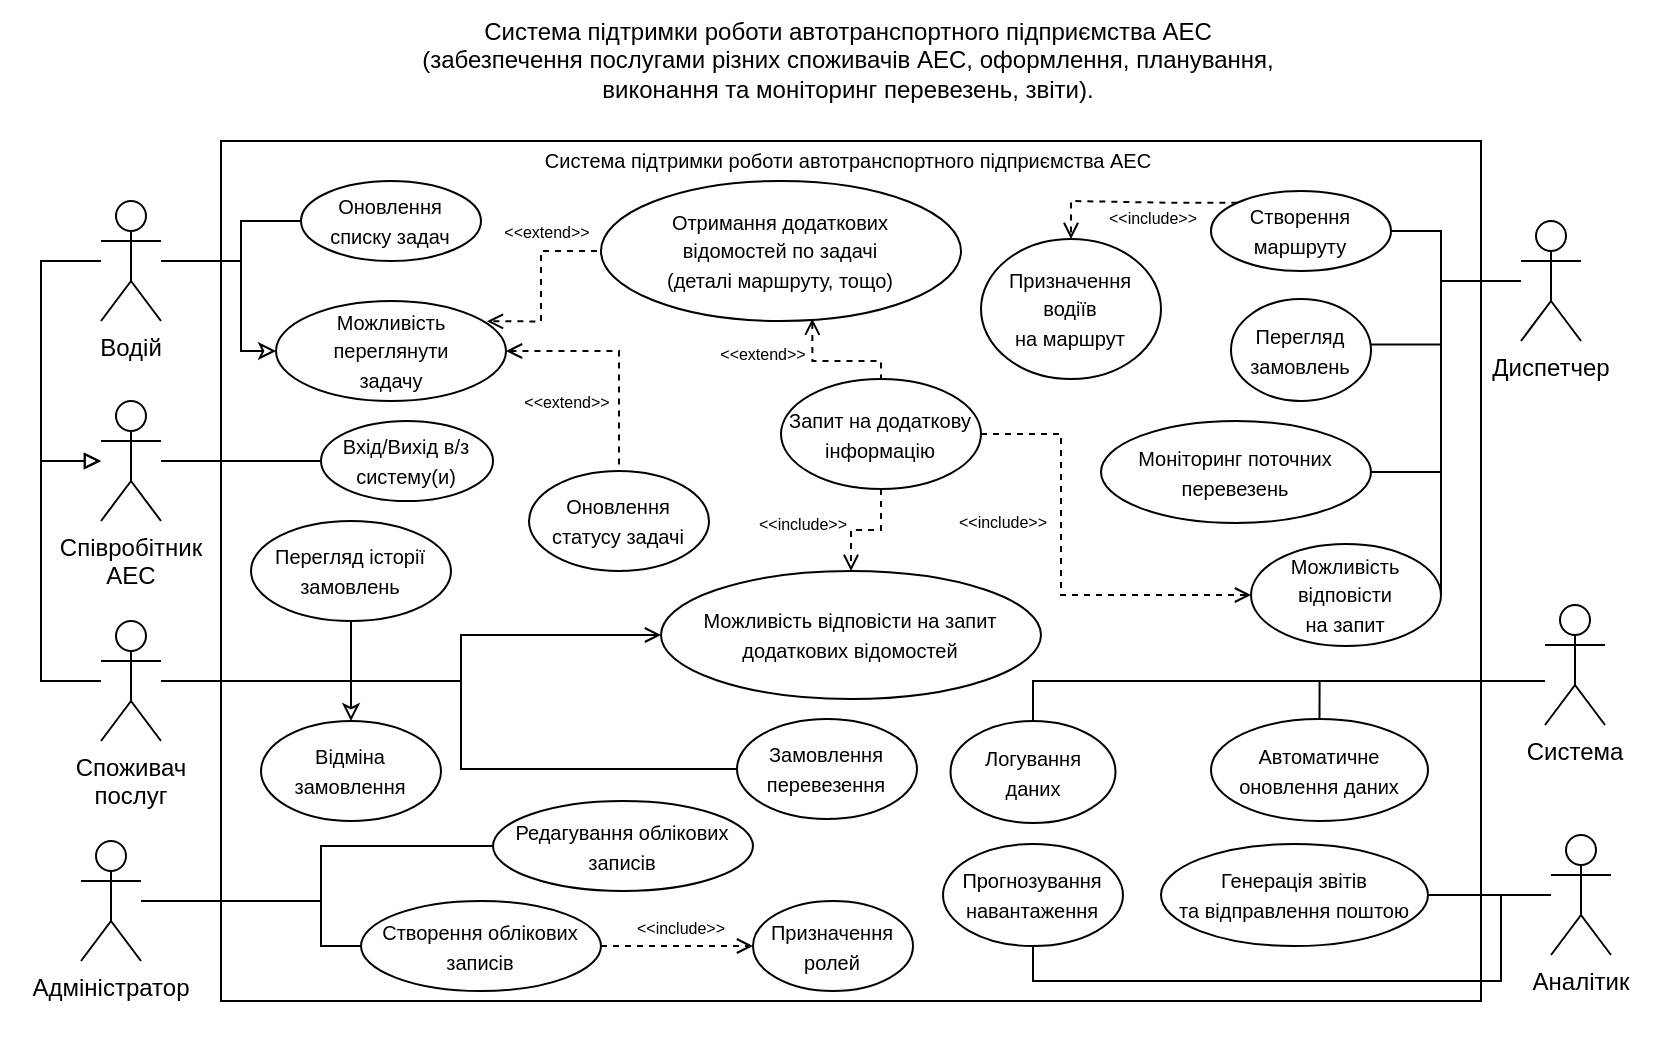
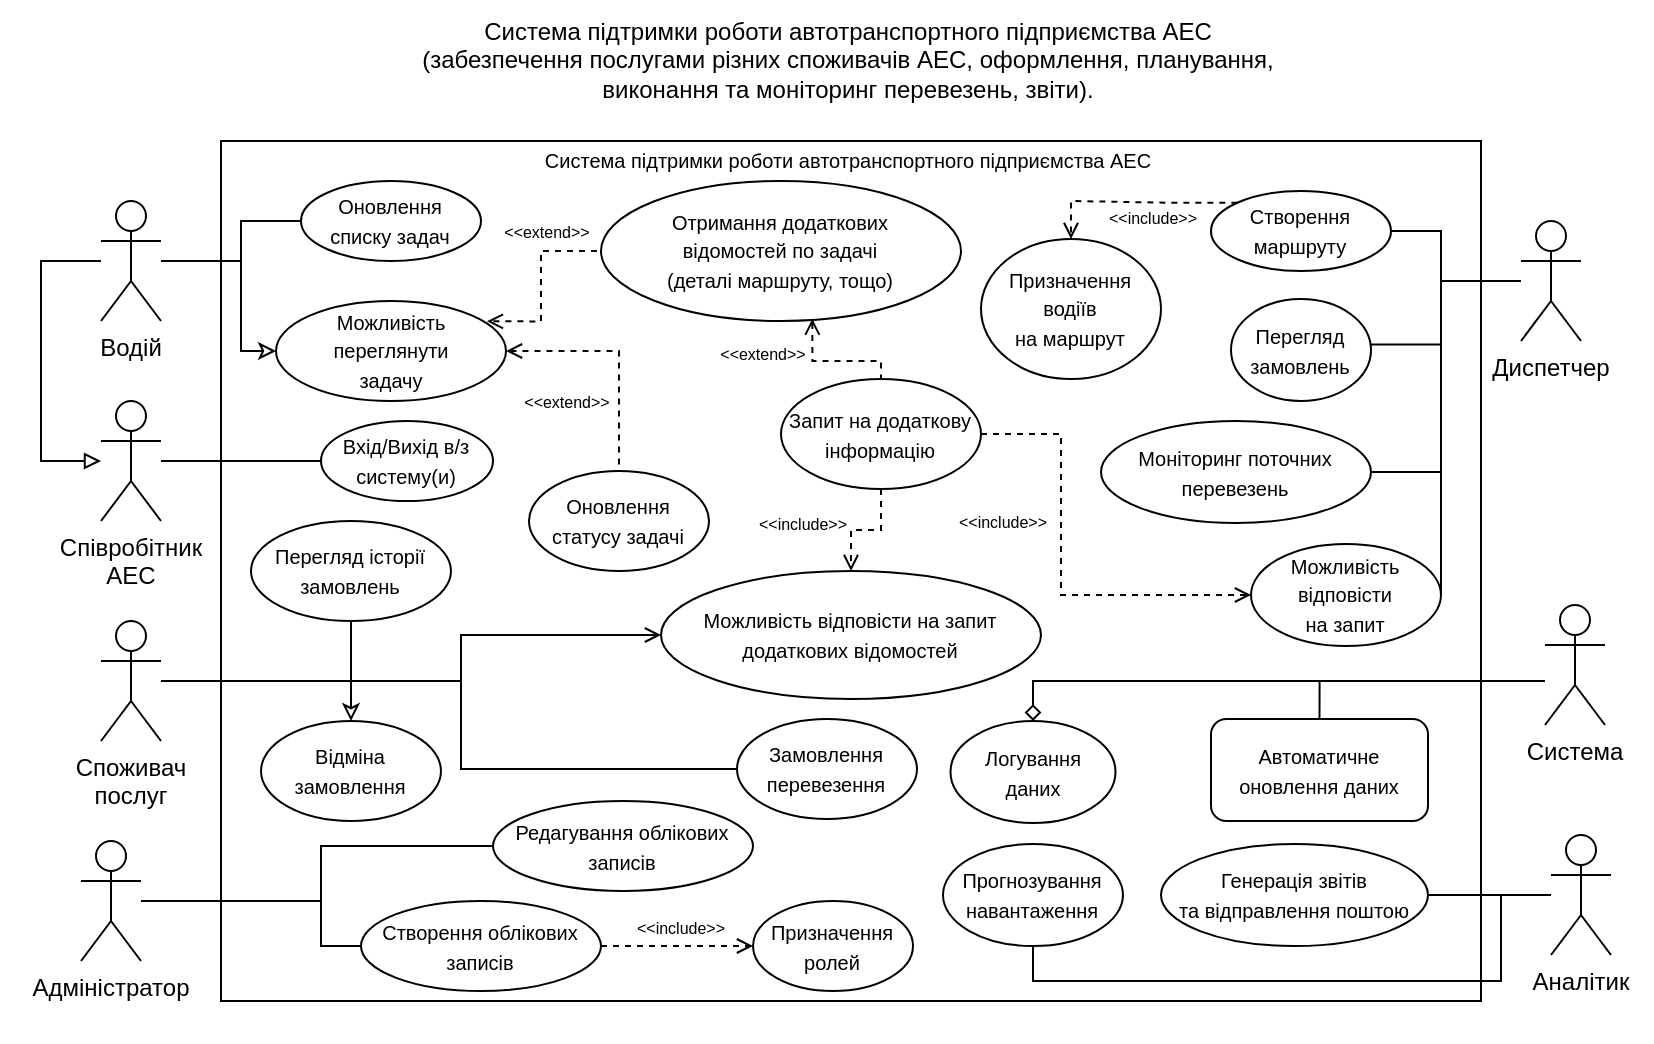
  <mxCell id="0" />
  <mxCell id="1" parent="0" />
  <mxCell id="2" style="edgeStyle=orthogonalEdgeStyle;rounded=0;orthogonalLoop=1;jettySize=auto;html=1;entryX=0;entryY=0.5;entryDx=0;entryDy=0;endArrow=none;endFill=0;" parent="1" source="3" target="33" edge="1"><mxGeometry relative="1" as="geometry" /></mxCell>
  <mxCell id="3" value="Співробітник&lt;br&gt;АЕС" style="shape=umlActor;verticalLabelPosition=bottom;verticalAlign=top;html=1;outlineConnect=0;" parent="1" vertex="1"><mxGeometry x="50" y="200" width="30" height="60" as="geometry" /></mxCell>
  <mxCell id="4" style="edgeStyle=orthogonalEdgeStyle;rounded=0;orthogonalLoop=1;jettySize=auto;html=1;entryX=1;entryY=0.5;entryDx=0;entryDy=0;endArrow=none;endFill=0;" parent="1" source="7" target="53" edge="1"><mxGeometry relative="1" as="geometry"><Array as="points"><mxPoint x="720" y="140" /><mxPoint x="720" y="115" /></Array></mxGeometry></mxCell>
  <mxCell id="5" style="edgeStyle=orthogonalEdgeStyle;rounded=0;orthogonalLoop=1;jettySize=auto;html=1;entryX=1;entryY=0.5;entryDx=0;entryDy=0;endArrow=none;endFill=0;" parent="1" source="7" target="58" edge="1"><mxGeometry relative="1" as="geometry"><Array as="points"><mxPoint x="720" y="140" /><mxPoint x="720" y="230" /></Array></mxGeometry></mxCell>
  <mxCell id="6" style="edgeStyle=orthogonalEdgeStyle;rounded=0;orthogonalLoop=1;jettySize=auto;html=1;entryX=1;entryY=0.5;entryDx=0;entryDy=0;endArrow=none;endFill=0;" parent="1" source="7" target="60" edge="1"><mxGeometry relative="1" as="geometry"><Array as="points"><mxPoint x="720" y="140" /><mxPoint x="720" y="236" /></Array></mxGeometry></mxCell>
  <mxCell id="7" value="Диспетчер" style="shape=umlActor;verticalLabelPosition=bottom;verticalAlign=top;html=1;outlineConnect=0;" parent="1" vertex="1"><mxGeometry x="760" y="110" width="30" height="60" as="geometry" /></mxCell>
  <mxCell id="8" value="" style="edgeStyle=orthogonalEdgeStyle;rounded=0;orthogonalLoop=1;jettySize=auto;html=1;endArrow=block;endFill=0;" parent="1" source="11" target="3" edge="1"><mxGeometry relative="1" as="geometry"><Array as="points"><mxPoint x="20" y="130" /><mxPoint x="20" y="230" /></Array></mxGeometry></mxCell>
  <mxCell id="9" style="edgeStyle=orthogonalEdgeStyle;rounded=0;orthogonalLoop=1;jettySize=auto;html=1;entryX=0;entryY=0.5;entryDx=0;entryDy=0;endArrow=none;endFill=0;" parent="1" source="11" target="39" edge="1"><mxGeometry relative="1" as="geometry"><Array as="points"><mxPoint x="120" y="130" /><mxPoint x="120" y="110" /></Array></mxGeometry></mxCell>
  <mxCell id="10" style="edgeStyle=orthogonalEdgeStyle;rounded=0;orthogonalLoop=1;jettySize=auto;html=1;entryX=0;entryY=0.5;entryDx=0;entryDy=0;endArrow=classic;endFill=0;" parent="1" source="11" target="50" edge="1"><mxGeometry relative="1" as="geometry"><Array as="points"><mxPoint x="120" y="130" /><mxPoint x="120" y="175" /></Array></mxGeometry></mxCell>
  <mxCell id="11" value="Водій" style="shape=umlActor;verticalLabelPosition=bottom;verticalAlign=top;html=1;outlineConnect=0;" parent="1" vertex="1"><mxGeometry x="50" y="100" width="30" height="60" as="geometry" /></mxCell>
  <mxCell id="12" style="edgeStyle=orthogonalEdgeStyle;rounded=0;orthogonalLoop=1;jettySize=auto;html=1;entryX=0.5;entryY=1;entryDx=0;entryDy=0;endArrow=none;endFill=0;" parent="1" target="64" edge="1"><mxGeometry relative="1" as="geometry"><mxPoint x="770" y="447" as="sourcePoint" /><Array as="points"><mxPoint x="750" y="447" /><mxPoint x="750" y="490" /><mxPoint x="516" y="490" /></Array></mxGeometry></mxCell>
  <mxCell id="13" style="edgeStyle=orthogonalEdgeStyle;rounded=0;orthogonalLoop=1;jettySize=auto;html=1;entryX=1;entryY=0.5;entryDx=0;entryDy=0;endArrow=none;endFill=0;" parent="1" source="14" target="63" edge="1"><mxGeometry relative="1" as="geometry" /></mxCell>
  <mxCell id="14" value="Аналітик" style="shape=umlActor;verticalLabelPosition=bottom;verticalAlign=top;html=1;outlineConnect=0;" parent="1" vertex="1"><mxGeometry x="775" y="417" width="30" height="60" as="geometry" /></mxCell>
  <mxCell id="15" style="edgeStyle=orthogonalEdgeStyle;rounded=0;orthogonalLoop=1;jettySize=auto;html=1;entryX=0.5;entryY=0;entryDx=0;entryDy=0;endArrow=none;endFill=0;" edge="1" parent="1" source="17" target="62"><mxGeometry relative="1" as="geometry"><Array as="points"><mxPoint x="659" y="340" /></Array></mxGeometry></mxCell>
- <mxCell id="16" style="edgeStyle=orthogonalEdgeStyle;rounded=0;orthogonalLoop=1;jettySize=auto;html=1;entryX=0.5;entryY=0;entryDx=0;entryDy=0;endArrow=none;endFill=0;" edge="1" parent="1" source="17" target="61"><mxGeometry relative="1" as="geometry"><Array as="points"><mxPoint x="516" y="340" /></Array></mxGeometry></mxCell>
+ <mxCell id="16" style="edgeStyle=orthogonalEdgeStyle;rounded=0;orthogonalLoop=1;jettySize=auto;html=1;entryX=0.5;entryY=0;entryDx=0;entryDy=0;endArrow=diamond;endFill=0;" edge="1" parent="1" source="17" target="61"><mxGeometry relative="1" as="geometry"><Array as="points"><mxPoint x="516" y="340" /></Array></mxGeometry></mxCell>
  <mxCell id="17" value="Система" style="shape=umlActor;verticalLabelPosition=bottom;verticalAlign=top;html=1;outlineConnect=0;" parent="1" vertex="1"><mxGeometry x="772" y="302" width="30" height="60" as="geometry" /></mxCell>
  <mxCell id="18" style="edgeStyle=orthogonalEdgeStyle;rounded=0;orthogonalLoop=1;jettySize=auto;html=1;entryX=0;entryY=0.5;entryDx=0;entryDy=0;endArrow=none;endFill=0;" parent="1" source="20" target="34" edge="1"><mxGeometry relative="1" as="geometry"><Array as="points"><mxPoint x="160" y="450" /><mxPoint x="160" y="423" /></Array></mxGeometry></mxCell>
  <mxCell id="19" style="edgeStyle=orthogonalEdgeStyle;rounded=0;orthogonalLoop=1;jettySize=auto;html=1;entryX=0;entryY=0.5;entryDx=0;entryDy=0;endArrow=none;endFill=0;" parent="1" source="20" target="32" edge="1"><mxGeometry relative="1" as="geometry"><Array as="points"><mxPoint x="160" y="450" /><mxPoint x="160" y="473" /></Array></mxGeometry></mxCell>
  <mxCell id="20" value="Адміністратор" style="shape=umlActor;verticalLabelPosition=bottom;verticalAlign=top;html=1;outlineConnect=0;" parent="1" vertex="1"><mxGeometry x="40" y="420" width="30" height="60" as="geometry" /></mxCell>
  <mxCell id="21" value="Система підтримки роботи автотранспортного підприємства АЕС&lt;br&gt;(забезпечення послугами різних споживачів АЕС, оформлення, планування, виконання та моніторинг перевезень, звіти)." style="text;html=1;strokeColor=none;fillColor=none;align=center;verticalAlign=middle;whiteSpace=wrap;rounded=0;" parent="1" vertex="1"><mxGeometry x="184" y="20" width="480" height="20" as="geometry" /></mxCell>
  <mxCell id="22" value="" style="rounded=0;whiteSpace=wrap;html=1;fillColor=none;" parent="1" vertex="1"><mxGeometry x="110" y="70" width="630" height="430" as="geometry" /></mxCell>
  <mxCell id="23" value="Система підтримки роботи автотранспортного підприємства АЕС" style="text;html=1;strokeColor=none;fillColor=none;align=center;verticalAlign=middle;whiteSpace=wrap;rounded=0;fontSize=10;" parent="1" vertex="1"><mxGeometry x="214" y="70" width="420" height="20" as="geometry" /></mxCell>
- <mxCell id="24" style="edgeStyle=orthogonalEdgeStyle;rounded=0;orthogonalLoop=1;jettySize=auto;html=1;endArrow=block;endFill=0;" parent="1" source="29" target="3" edge="1"><mxGeometry relative="1" as="geometry"><Array as="points"><mxPoint x="20" y="340" /><mxPoint x="20" y="230" /></Array></mxGeometry></mxCell>
  <mxCell id="25" style="edgeStyle=orthogonalEdgeStyle;rounded=0;orthogonalLoop=1;jettySize=auto;html=1;entryX=0.5;entryY=1;entryDx=0;entryDy=0;endArrow=none;endFill=0;" parent="1" source="29" target="37" edge="1"><mxGeometry relative="1" as="geometry"><Array as="points"><mxPoint x="175" y="340" /></Array></mxGeometry></mxCell>
  <mxCell id="26" style="edgeStyle=orthogonalEdgeStyle;rounded=0;orthogonalLoop=1;jettySize=auto;html=1;entryX=0;entryY=0.5;entryDx=0;entryDy=0;endArrow=none;endFill=0;" parent="1" source="29" target="36" edge="1"><mxGeometry relative="1" as="geometry"><Array as="points"><mxPoint x="230" y="340" /><mxPoint x="230" y="384" /></Array></mxGeometry></mxCell>
  <mxCell id="27" style="edgeStyle=orthogonalEdgeStyle;rounded=0;orthogonalLoop=1;jettySize=auto;html=1;entryX=0.5;entryY=0;entryDx=0;entryDy=0;endArrow=classic;endFill=0;" parent="1" source="29" target="38" edge="1"><mxGeometry relative="1" as="geometry" /></mxCell>
  <mxCell id="28" style="edgeStyle=orthogonalEdgeStyle;rounded=0;orthogonalLoop=1;jettySize=auto;html=1;entryX=0;entryY=0.5;entryDx=0;entryDy=0;endArrow=open;endFill=0;" edge="1" parent="1" source="29" target="51"><mxGeometry relative="1" as="geometry"><Array as="points"><mxPoint x="230" y="340" /><mxPoint x="230" y="317" /></Array></mxGeometry></mxCell>
  <mxCell id="29" value="Споживач&lt;br&gt;послуг" style="shape=umlActor;verticalLabelPosition=bottom;verticalAlign=top;html=1;outlineConnect=0;" parent="1" vertex="1"><mxGeometry x="50" y="310" width="30" height="60" as="geometry" /></mxCell>
  <mxCell id="30" style="edgeStyle=orthogonalEdgeStyle;rounded=0;orthogonalLoop=1;jettySize=auto;html=1;dashed=1;endArrow=open;endFill=0;" parent="1" source="32" target="35" edge="1"><mxGeometry relative="1" as="geometry" /></mxCell>
  <mxCell id="31" value="&lt;font style=&quot;font-size: 8px;&quot;&gt;&amp;lt;&amp;lt;include&amp;gt;&amp;gt;&lt;/font&gt;" style="edgeLabel;html=1;align=center;verticalAlign=middle;resizable=0;points=[];fontSize=8;" parent="30" vertex="1" connectable="0"><mxGeometry x="-0.208" y="2" relative="1" as="geometry"><mxPoint x="9" y="-7" as="offset" /></mxGeometry></mxCell>
  <mxCell id="32" value="&lt;span style=&quot;font-size: 10px;&quot;&gt;Створення облікових записів&lt;/span&gt;" style="ellipse;whiteSpace=wrap;html=1;" parent="1" vertex="1"><mxGeometry x="180" y="450" width="120" height="45" as="geometry" /></mxCell>
  <mxCell id="33" value="&lt;span style=&quot;font-size: 10px;&quot;&gt;Вхід/Вихід в/з систему(и)&lt;/span&gt;" style="ellipse;whiteSpace=wrap;html=1;" parent="1" vertex="1"><mxGeometry x="160" y="210" width="86" height="40" as="geometry" /></mxCell>
  <mxCell id="34" value="&lt;span style=&quot;font-size: 10px;&quot;&gt;Редагування облікових записів&lt;/span&gt;" style="ellipse;whiteSpace=wrap;html=1;" parent="1" vertex="1"><mxGeometry x="246" y="400" width="130" height="45" as="geometry" /></mxCell>
  <mxCell id="35" value="&lt;span style=&quot;font-size: 10px;&quot;&gt;Призначення &lt;br&gt;ролей&lt;/span&gt;" style="ellipse;whiteSpace=wrap;html=1;" parent="1" vertex="1"><mxGeometry x="376" y="450" width="80" height="45" as="geometry" /></mxCell>
  <mxCell id="36" value="&lt;span style=&quot;font-size: 10px;&quot;&gt;Замовлення &lt;br&gt;перевезення&lt;/span&gt;" style="ellipse;whiteSpace=wrap;html=1;" parent="1" vertex="1"><mxGeometry x="368" y="359" width="90" height="50" as="geometry" /></mxCell>
  <mxCell id="37" value="&lt;span style=&quot;font-size: 10px;&quot;&gt;Перегляд історії замовлень&lt;/span&gt;" style="ellipse;whiteSpace=wrap;html=1;" parent="1" vertex="1"><mxGeometry x="125" y="260" width="100" height="50" as="geometry" /></mxCell>
  <mxCell id="38" value="&lt;span style=&quot;font-size: 10px;&quot;&gt;Відміна замовлення&lt;/span&gt;" style="ellipse;whiteSpace=wrap;html=1;" parent="1" vertex="1"><mxGeometry x="130" y="360" width="90" height="50" as="geometry" /></mxCell>
  <mxCell id="39" value="&lt;span style=&quot;font-size: 10px;&quot;&gt;Оновлення &lt;br&gt;списку задач&lt;/span&gt;" style="ellipse;whiteSpace=wrap;html=1;" parent="1" vertex="1"><mxGeometry x="150" y="90" width="90" height="40" as="geometry" /></mxCell>
  <mxCell id="40" value="&lt;span style=&quot;font-size: 10px;&quot;&gt;Оновлення статусу задачі&lt;/span&gt;" style="ellipse;whiteSpace=wrap;html=1;" parent="1" vertex="1"><mxGeometry x="264" y="235" width="90" height="50" as="geometry" /></mxCell>
  <mxCell id="41" style="edgeStyle=orthogonalEdgeStyle;rounded=0;orthogonalLoop=1;jettySize=auto;html=1;exitX=0;exitY=0.5;exitDx=0;exitDy=0;entryX=0.917;entryY=0.203;entryDx=0;entryDy=0;dashed=1;endArrow=open;endFill=0;entryPerimeter=0;" parent="1" source="43" target="50" edge="1"><mxGeometry relative="1" as="geometry"><Array as="points"><mxPoint x="320" y="120" /><mxPoint x="330" y="120" /><mxPoint x="330" y="125" /><mxPoint x="270" y="125" /><mxPoint x="270" y="160" /></Array></mxGeometry></mxCell>
  <mxCell id="42" style="edgeStyle=orthogonalEdgeStyle;rounded=0;orthogonalLoop=1;jettySize=auto;html=1;endArrow=none;endFill=0;startArrow=open;startFill=0;dashed=1;entryX=0.5;entryY=0;entryDx=0;entryDy=0;exitX=0.587;exitY=0.983;exitDx=0;exitDy=0;exitPerimeter=0;" parent="1" source="43" target="46" edge="1"><mxGeometry relative="1" as="geometry"><mxPoint x="400" y="160" as="sourcePoint" /><Array as="points" /></mxGeometry></mxCell>
  <mxCell id="43" value="&lt;span style=&quot;font-size: 10px;&quot;&gt;Отримання додаткових &lt;br&gt;відомостей по задачі&lt;br&gt;(деталі маршруту, тощо)&lt;/span&gt;" style="ellipse;whiteSpace=wrap;html=1;" parent="1" vertex="1"><mxGeometry x="300" y="90" width="180" height="70" as="geometry" /></mxCell>
  <mxCell id="44" style="edgeStyle=orthogonalEdgeStyle;rounded=0;orthogonalLoop=1;jettySize=auto;html=1;entryX=0.5;entryY=0;entryDx=0;entryDy=0;endArrow=open;endFill=0;dashed=1;" edge="1" parent="1" source="46" target="51"><mxGeometry relative="1" as="geometry" /></mxCell>
  <mxCell id="45" style="edgeStyle=orthogonalEdgeStyle;rounded=0;orthogonalLoop=1;jettySize=auto;html=1;entryX=0;entryY=0.5;entryDx=0;entryDy=0;endArrow=open;endFill=0;dashed=1;" edge="1" parent="1" source="46" target="58"><mxGeometry relative="1" as="geometry"><Array as="points"><mxPoint x="530" y="217" /><mxPoint x="530" y="297" /></Array></mxGeometry></mxCell>
  <mxCell id="46" value="&lt;span style=&quot;font-size: 10px;&quot;&gt;Запит на додаткову інформацію&lt;/span&gt;" style="ellipse;whiteSpace=wrap;html=1;" parent="1" vertex="1"><mxGeometry x="390" y="189" width="100" height="55" as="geometry" /></mxCell>
  <mxCell id="47" value="&lt;font style=&quot;font-size: 8px;&quot;&gt;&amp;lt;&amp;lt;extend&amp;gt;&amp;gt;&lt;/font&gt;" style="edgeLabel;html=1;align=center;verticalAlign=middle;resizable=0;points=[];fontSize=8;" parent="1" vertex="1" connectable="0"><mxGeometry x="272.001" y="115" as="geometry" /></mxCell>
  <mxCell id="48" value="&lt;font style=&quot;font-size: 8px;&quot;&gt;&amp;lt;&amp;lt;extend&amp;gt;&amp;gt;&lt;/font&gt;" style="edgeLabel;html=1;align=center;verticalAlign=middle;resizable=0;points=[];fontSize=8;" parent="1" vertex="1" connectable="0"><mxGeometry x="380.001" y="176" as="geometry" /></mxCell>
  <mxCell id="49" style="edgeStyle=orthogonalEdgeStyle;rounded=0;orthogonalLoop=1;jettySize=auto;html=1;entryX=0.5;entryY=0;entryDx=0;entryDy=0;endArrow=none;endFill=0;dashed=1;startArrow=open;startFill=0;" parent="1" source="50" target="40" edge="1"><mxGeometry relative="1" as="geometry" /></mxCell>
  <mxCell id="50" value="&lt;span style=&quot;font-size: 10px;&quot;&gt;Можливість &lt;br&gt;переглянути &lt;br&gt;задачу&lt;/span&gt;" style="ellipse;whiteSpace=wrap;html=1;" parent="1" vertex="1"><mxGeometry x="137.5" y="150" width="115" height="50" as="geometry" /></mxCell>
  <mxCell id="51" value="&lt;span style=&quot;font-size: 10px;&quot;&gt;Можливість відповісти на запит додаткових відомостей&lt;/span&gt;" style="ellipse;whiteSpace=wrap;html=1;" parent="1" vertex="1"><mxGeometry x="330" y="285" width="190" height="64" as="geometry" /></mxCell>
  <mxCell id="52" style="edgeStyle=orthogonalEdgeStyle;rounded=0;orthogonalLoop=1;jettySize=auto;html=1;entryX=0.5;entryY=0;entryDx=0;entryDy=0;exitX=0;exitY=0;exitDx=0;exitDy=0;dashed=1;endArrow=open;endFill=0;" parent="1" source="53" target="54" edge="1"><mxGeometry relative="1" as="geometry"><Array as="points"><mxPoint x="585" y="101" /><mxPoint x="535" y="100" /></Array></mxGeometry></mxCell>
  <mxCell id="53" value="&lt;span style=&quot;font-size: 10px;&quot;&gt;Створення маршруту&lt;/span&gt;" style="ellipse;whiteSpace=wrap;html=1;" parent="1" vertex="1"><mxGeometry x="605" y="95" width="90" height="40" as="geometry" /></mxCell>
  <mxCell id="54" value="&lt;span style=&quot;font-size: 10px;&quot;&gt;Призначення водіїв &lt;br&gt;на маршрут&lt;/span&gt;" style="ellipse;whiteSpace=wrap;html=1;" parent="1" vertex="1"><mxGeometry x="490" y="119" width="90" height="70" as="geometry" /></mxCell>
  <mxCell id="55" value="&lt;span style=&quot;font-size: 10px;&quot;&gt;Перегляд замовлень&lt;/span&gt;" style="ellipse;whiteSpace=wrap;html=1;" parent="1" vertex="1"><mxGeometry x="615" y="149" width="70" height="51" as="geometry" /></mxCell>
  <mxCell id="56" style="edgeStyle=orthogonalEdgeStyle;rounded=0;orthogonalLoop=1;jettySize=auto;html=1;entryX=0.992;entryY=0.446;entryDx=0;entryDy=0;entryPerimeter=0;endArrow=none;endFill=0;" parent="1" source="7" target="55" edge="1"><mxGeometry relative="1" as="geometry"><Array as="points"><mxPoint x="720" y="140" /><mxPoint x="720" y="172" /></Array></mxGeometry></mxCell>
  <mxCell id="57" value="&lt;font style=&quot;font-size: 8px;&quot;&gt;&amp;lt;&amp;lt;include&amp;gt;&amp;gt;&lt;/font&gt;" style="edgeLabel;html=1;align=center;verticalAlign=middle;resizable=0;points=[];fontSize=8;" parent="1" vertex="1" connectable="0"><mxGeometry x="575" y="108" as="geometry" /></mxCell>
  <mxCell id="58" value="&lt;span style=&quot;font-size: 10px;&quot;&gt;Можливість відповісти &lt;br&gt;на запит&lt;/span&gt;" style="ellipse;whiteSpace=wrap;html=1;" parent="1" vertex="1"><mxGeometry x="625" y="271.5" width="95" height="51" as="geometry" /></mxCell>
  <mxCell id="59" value="&lt;font style=&quot;font-size: 8px;&quot;&gt;&amp;lt;&amp;lt;include&amp;gt;&amp;gt;&lt;/font&gt;" style="edgeLabel;html=1;align=center;verticalAlign=middle;resizable=0;points=[];fontSize=8;" parent="1" vertex="1" connectable="0"><mxGeometry x="400" y="261" as="geometry" /></mxCell>
  <mxCell id="60" value="&lt;span style=&quot;font-size: 10px;&quot;&gt;Моніторинг поточних перевезень&lt;/span&gt;" style="ellipse;whiteSpace=wrap;html=1;" parent="1" vertex="1"><mxGeometry x="550" y="210" width="135" height="51" as="geometry" /></mxCell>
  <mxCell id="61" value="&lt;span style=&quot;font-size: 10px;&quot;&gt;Логування &lt;br&gt;даних&lt;/span&gt;" style="ellipse;whiteSpace=wrap;html=1;" parent="1" vertex="1"><mxGeometry x="474.75" y="360" width="82.5" height="51" as="geometry" /></mxCell>
- <mxCell id="62" value="&lt;span style=&quot;font-size: 10px;&quot;&gt;Автоматичне оновлення даних&lt;/span&gt;" style="ellipse;whiteSpace=wrap;html=1;" parent="1" vertex="1"><mxGeometry x="605" y="359" width="108.5" height="51" as="geometry" /></mxCell>
+ <mxCell id="62" value="&lt;span style=&quot;font-size: 10px;&quot;&gt;Автоматичне оновлення даних&lt;/span&gt;" style="whiteSpace=wrap;html=1;rounded=1;" parent="1" vertex="1"><mxGeometry x="605" y="359" width="108.5" height="51" as="geometry" /></mxCell>
  <mxCell id="63" value="&lt;span style=&quot;font-size: 10px;&quot;&gt;Генерація звітів &lt;br&gt;та відправлення поштою&lt;/span&gt;" style="ellipse;whiteSpace=wrap;html=1;" parent="1" vertex="1"><mxGeometry x="580" y="421.5" width="133.5" height="51" as="geometry" /></mxCell>
  <mxCell id="64" value="&lt;span style=&quot;font-size: 10px;&quot;&gt;Прогнозування навантаження&lt;/span&gt;" style="ellipse;whiteSpace=wrap;html=1;" parent="1" vertex="1"><mxGeometry x="471" y="421.5" width="90" height="51" as="geometry" /></mxCell>
  <mxCell id="65" value="&lt;font style=&quot;font-size: 8px;&quot;&gt;&amp;lt;&amp;lt;extend&amp;gt;&amp;gt;&lt;/font&gt;" style="edgeLabel;html=1;align=center;verticalAlign=middle;resizable=0;points=[];fontSize=8;" parent="1" vertex="1" connectable="0"><mxGeometry x="282.001" y="200" as="geometry" /></mxCell>
  <mxCell id="66" value="&lt;font style=&quot;font-size: 8px;&quot;&gt;&amp;lt;&amp;lt;include&amp;gt;&amp;gt;&lt;/font&gt;" style="edgeLabel;html=1;align=center;verticalAlign=middle;resizable=0;points=[];fontSize=8;" vertex="1" connectable="0" parent="1"><mxGeometry x="500" y="260" as="geometry" /></mxCell>
